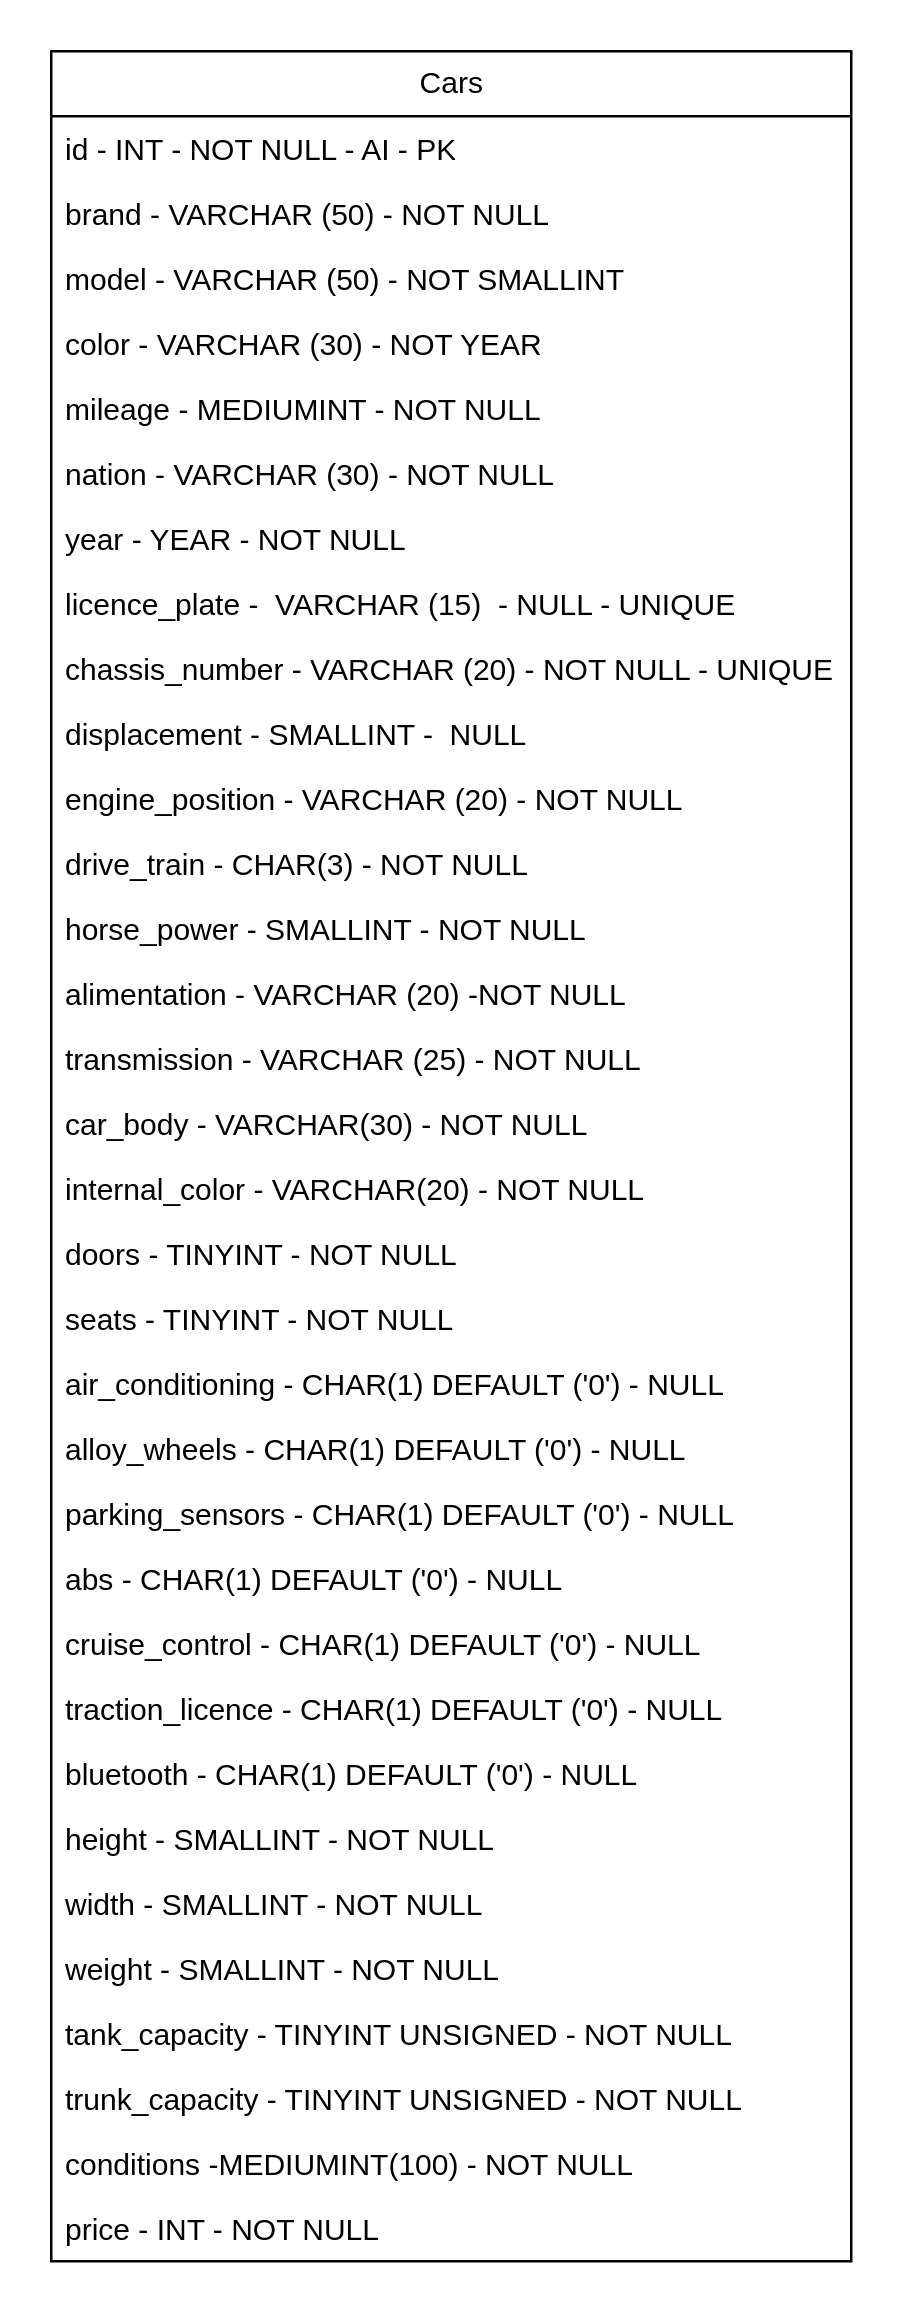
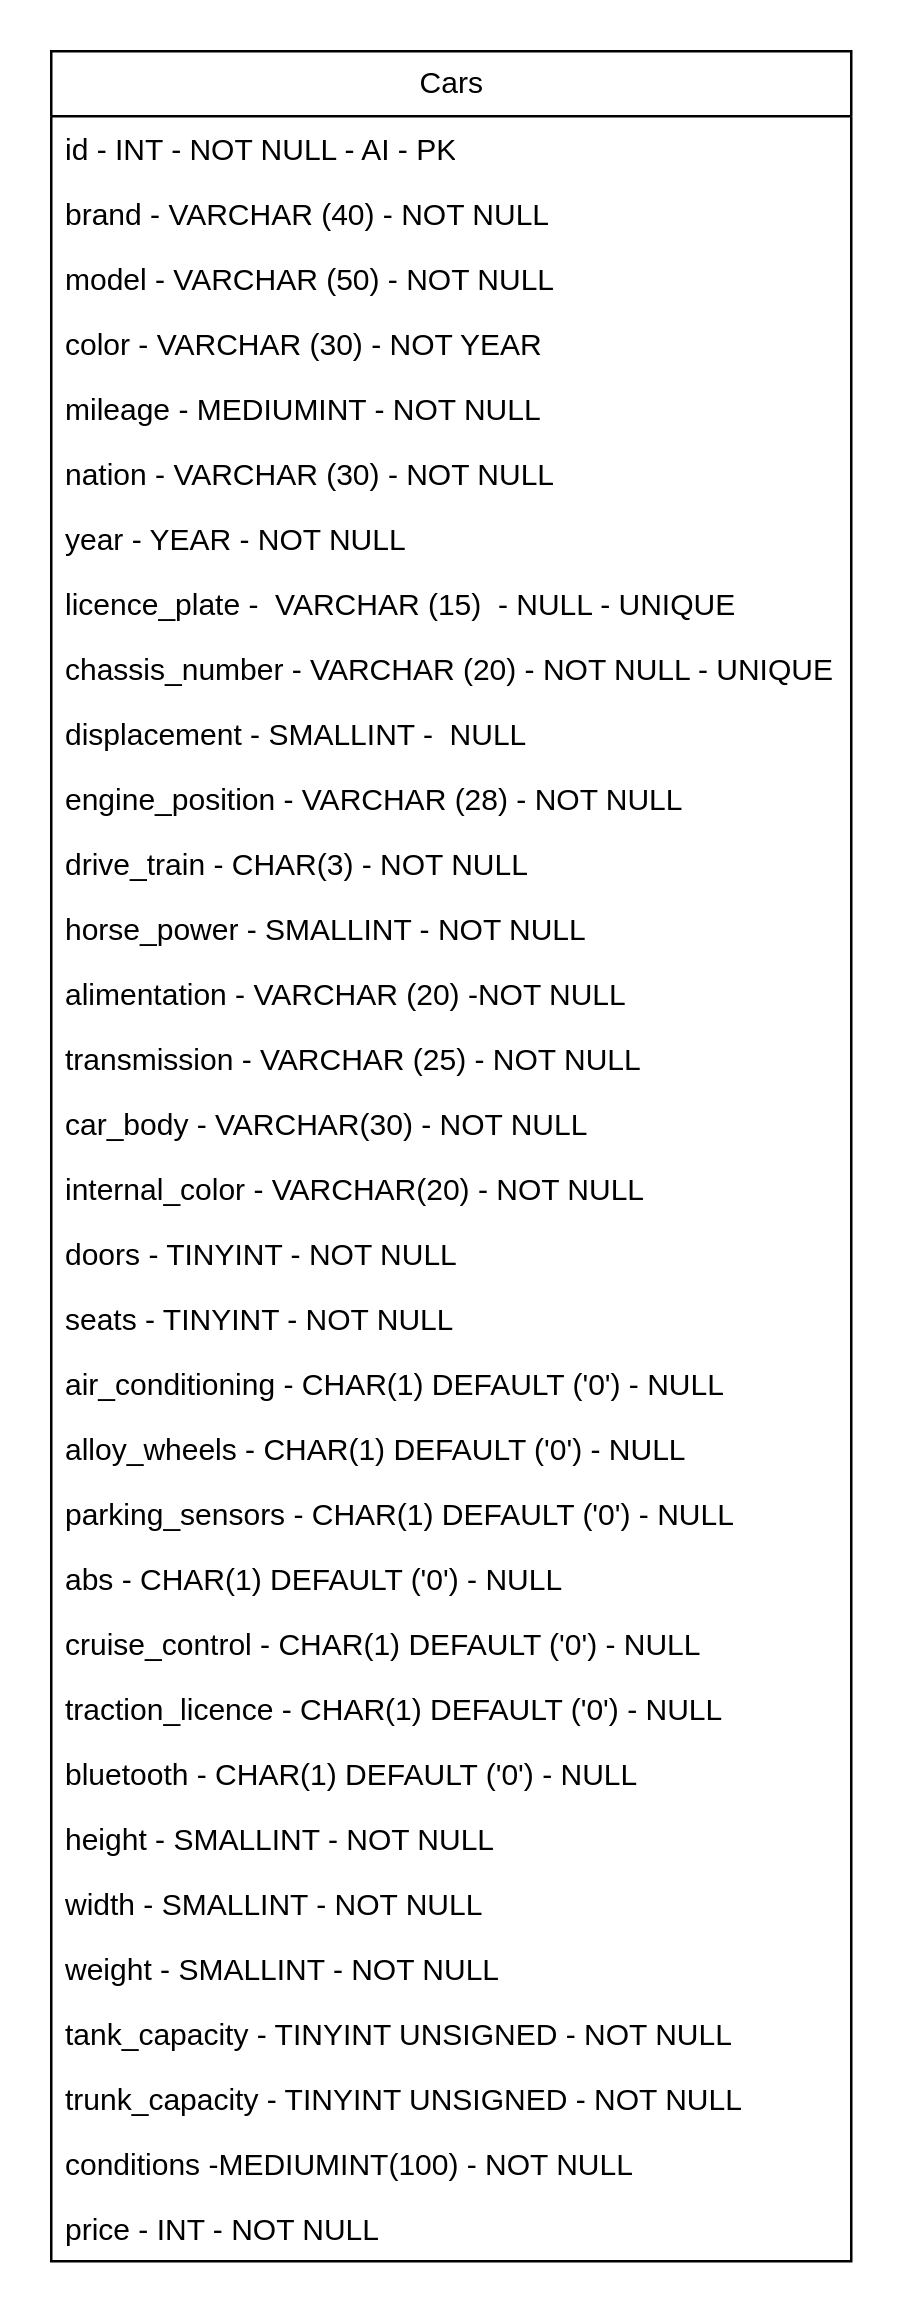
  <mxCell id="0" />
  <mxCell id="1" parent="0" />
  <mxCell id="2" value="Cars" style="swimlane;fontStyle=0;childLayout=stackLayout;horizontal=1;startSize=26;fillColor=none;horizontalStack=0;resizeParent=1;resizeParentMax=0;resizeLast=0;collapsible=1;marginBottom=0;html=1;" vertex="1" parent="1"><mxGeometry x="20" y="20" width="320" height="884" as="geometry" /></mxCell>
  <mxCell id="3" value="id - INT - NOT NULL - AI - PK" style="text;strokeColor=none;fillColor=none;align=left;verticalAlign=top;spacingLeft=4;spacingRight=4;overflow=hidden;rotatable=0;points=[[0,0.5],[1,0.5]];portConstraint=eastwest;whiteSpace=wrap;html=1;" vertex="1" parent="2"><mxGeometry y="26" width="320" height="26" as="geometry" /></mxCell>
- <mxCell id="4" value="brand - VARCHAR (50) - NOT NULL" style="text;strokeColor=none;fillColor=none;align=left;verticalAlign=top;spacingLeft=4;spacingRight=4;overflow=hidden;rotatable=0;points=[[0,0.5],[1,0.5]];portConstraint=eastwest;whiteSpace=wrap;html=1;" vertex="1" parent="2"><mxGeometry y="52" width="320" height="26" as="geometry" /></mxCell>
- <mxCell id="5" value="model - VARCHAR (50) - NOT SMALLINT" style="text;strokeColor=none;fillColor=none;align=left;verticalAlign=top;spacingLeft=4;spacingRight=4;overflow=hidden;rotatable=0;points=[[0,0.5],[1,0.5]];portConstraint=eastwest;whiteSpace=wrap;html=1;" vertex="1" parent="2"><mxGeometry y="78" width="320" height="26" as="geometry" /></mxCell>
+ <mxCell id="4" value="brand - VARCHAR (40) - NOT NULL" style="text;strokeColor=none;fillColor=none;align=left;verticalAlign=top;spacingLeft=4;spacingRight=4;overflow=hidden;rotatable=0;points=[[0,0.5],[1,0.5]];portConstraint=eastwest;whiteSpace=wrap;html=1;" vertex="1" parent="2"><mxGeometry y="52" width="320" height="26" as="geometry" /></mxCell>
+ <mxCell id="5" value="model - VARCHAR (50) - NOT NULL" style="text;strokeColor=none;fillColor=none;align=left;verticalAlign=top;spacingLeft=4;spacingRight=4;overflow=hidden;rotatable=0;points=[[0,0.5],[1,0.5]];portConstraint=eastwest;whiteSpace=wrap;html=1;" vertex="1" parent="2"><mxGeometry y="78" width="320" height="26" as="geometry" /></mxCell>
  <mxCell id="6" value="color - VARCHAR (30) - NOT YEAR" style="text;strokeColor=none;fillColor=none;align=left;verticalAlign=top;spacingLeft=4;spacingRight=4;overflow=hidden;rotatable=0;points=[[0,0.5],[1,0.5]];portConstraint=eastwest;whiteSpace=wrap;html=1;" vertex="1" parent="2"><mxGeometry y="104" width="320" height="26" as="geometry" /></mxCell>
  <mxCell id="7" value="mileage - MEDIUMINT - NOT NULL" style="text;strokeColor=none;fillColor=none;align=left;verticalAlign=top;spacingLeft=4;spacingRight=4;overflow=hidden;rotatable=0;points=[[0,0.5],[1,0.5]];portConstraint=eastwest;whiteSpace=wrap;html=1;" vertex="1" parent="2"><mxGeometry y="130" width="320" height="26" as="geometry" /></mxCell>
  <mxCell id="8" value="nation - VARCHAR (30) - NOT NULL" style="text;strokeColor=none;fillColor=none;align=left;verticalAlign=top;spacingLeft=4;spacingRight=4;overflow=hidden;rotatable=0;points=[[0,0.5],[1,0.5]];portConstraint=eastwest;whiteSpace=wrap;html=1;" vertex="1" parent="2"><mxGeometry y="156" width="320" height="26" as="geometry" /></mxCell>
  <mxCell id="9" value="year - YEAR - NOT NULL" style="text;strokeColor=none;fillColor=none;align=left;verticalAlign=top;spacingLeft=4;spacingRight=4;overflow=hidden;rotatable=0;points=[[0,0.5],[1,0.5]];portConstraint=eastwest;whiteSpace=wrap;html=1;" vertex="1" parent="2"><mxGeometry y="182" width="320" height="26" as="geometry" /></mxCell>
  <mxCell id="10" value="licence_plate -&amp;nbsp; VARCHAR (15)&amp;nbsp; - NULL - UNIQUE" style="text;strokeColor=none;fillColor=none;align=left;verticalAlign=top;spacingLeft=4;spacingRight=4;overflow=hidden;rotatable=0;points=[[0,0.5],[1,0.5]];portConstraint=eastwest;whiteSpace=wrap;html=1;" vertex="1" parent="2"><mxGeometry y="208" width="320" height="26" as="geometry" /></mxCell>
  <mxCell id="11" value="chassis_number - VARCHAR (20) - NOT NULL - UNIQUE" style="text;strokeColor=none;fillColor=none;align=left;verticalAlign=top;spacingLeft=4;spacingRight=4;overflow=hidden;rotatable=0;points=[[0,0.5],[1,0.5]];portConstraint=eastwest;whiteSpace=wrap;html=1;" vertex="1" parent="2"><mxGeometry y="234" width="320" height="26" as="geometry" /></mxCell>
  <mxCell id="12" value="displacement - SMALLINT -&amp;nbsp; NULL" style="text;strokeColor=none;fillColor=none;align=left;verticalAlign=top;spacingLeft=4;spacingRight=4;overflow=hidden;rotatable=0;points=[[0,0.5],[1,0.5]];portConstraint=eastwest;whiteSpace=wrap;html=1;" vertex="1" parent="2"><mxGeometry y="260" width="320" height="26" as="geometry" /></mxCell>
- <mxCell id="13" value="engine_position - VARCHAR (20) - NOT NULL" style="text;strokeColor=none;fillColor=none;align=left;verticalAlign=top;spacingLeft=4;spacingRight=4;overflow=hidden;rotatable=0;points=[[0,0.5],[1,0.5]];portConstraint=eastwest;whiteSpace=wrap;html=1;" vertex="1" parent="2"><mxGeometry y="286" width="320" height="26" as="geometry" /></mxCell>
+ <mxCell id="13" value="engine_position - VARCHAR (28) - NOT NULL" style="text;strokeColor=none;fillColor=none;align=left;verticalAlign=top;spacingLeft=4;spacingRight=4;overflow=hidden;rotatable=0;points=[[0,0.5],[1,0.5]];portConstraint=eastwest;whiteSpace=wrap;html=1;" vertex="1" parent="2"><mxGeometry y="286" width="320" height="26" as="geometry" /></mxCell>
  <mxCell id="14" value="drive_train - CHAR(3) - NOT NULL" style="text;strokeColor=none;fillColor=none;align=left;verticalAlign=top;spacingLeft=4;spacingRight=4;overflow=hidden;rotatable=0;points=[[0,0.5],[1,0.5]];portConstraint=eastwest;whiteSpace=wrap;html=1;" vertex="1" parent="2"><mxGeometry y="312" width="320" height="26" as="geometry" /></mxCell>
  <mxCell id="15" value="horse_power - SMALLINT - NOT NULL" style="text;strokeColor=none;fillColor=none;align=left;verticalAlign=top;spacingLeft=4;spacingRight=4;overflow=hidden;rotatable=0;points=[[0,0.5],[1,0.5]];portConstraint=eastwest;whiteSpace=wrap;html=1;" vertex="1" parent="2"><mxGeometry y="338" width="320" height="26" as="geometry" /></mxCell>
  <mxCell id="16" value="alimentation - VARCHAR (20) -NOT NULL" style="text;strokeColor=none;fillColor=none;align=left;verticalAlign=top;spacingLeft=4;spacingRight=4;overflow=hidden;rotatable=0;points=[[0,0.5],[1,0.5]];portConstraint=eastwest;whiteSpace=wrap;html=1;" vertex="1" parent="2"><mxGeometry y="364" width="320" height="26" as="geometry" /></mxCell>
  <mxCell id="17" value="transmission - VARCHAR (25) - NOT NULL" style="text;strokeColor=none;fillColor=none;align=left;verticalAlign=top;spacingLeft=4;spacingRight=4;overflow=hidden;rotatable=0;points=[[0,0.5],[1,0.5]];portConstraint=eastwest;whiteSpace=wrap;html=1;" vertex="1" parent="2"><mxGeometry y="390" width="320" height="26" as="geometry" /></mxCell>
  <mxCell id="18" value="car_body - VARCHAR(30) - NOT NULL" style="text;strokeColor=none;fillColor=none;align=left;verticalAlign=top;spacingLeft=4;spacingRight=4;overflow=hidden;rotatable=0;points=[[0,0.5],[1,0.5]];portConstraint=eastwest;whiteSpace=wrap;html=1;" vertex="1" parent="2"><mxGeometry y="416" width="320" height="26" as="geometry" /></mxCell>
  <mxCell id="19" value="internal_color - VARCHAR(20) - NOT NULL" style="text;strokeColor=none;fillColor=none;align=left;verticalAlign=top;spacingLeft=4;spacingRight=4;overflow=hidden;rotatable=0;points=[[0,0.5],[1,0.5]];portConstraint=eastwest;whiteSpace=wrap;html=1;" vertex="1" parent="2"><mxGeometry y="442" width="320" height="26" as="geometry" /></mxCell>
  <mxCell id="20" value="doors - TINYINT - NOT NULL" style="text;strokeColor=none;fillColor=none;align=left;verticalAlign=top;spacingLeft=4;spacingRight=4;overflow=hidden;rotatable=0;points=[[0,0.5],[1,0.5]];portConstraint=eastwest;whiteSpace=wrap;html=1;" vertex="1" parent="2"><mxGeometry y="468" width="320" height="26" as="geometry" /></mxCell>
  <mxCell id="21" value="seats - TINYINT - NOT NULL" style="text;strokeColor=none;fillColor=none;align=left;verticalAlign=top;spacingLeft=4;spacingRight=4;overflow=hidden;rotatable=0;points=[[0,0.5],[1,0.5]];portConstraint=eastwest;whiteSpace=wrap;html=1;" vertex="1" parent="2"><mxGeometry y="494" width="320" height="26" as="geometry" /></mxCell>
  <mxCell id="22" value="air_conditioning - CHAR(1) DEFAULT ('0') - NULL" style="text;strokeColor=none;fillColor=none;align=left;verticalAlign=top;spacingLeft=4;spacingRight=4;overflow=hidden;rotatable=0;points=[[0,0.5],[1,0.5]];portConstraint=eastwest;whiteSpace=wrap;html=1;" vertex="1" parent="2"><mxGeometry y="520" width="320" height="26" as="geometry" /></mxCell>
  <mxCell id="23" value="alloy_wheels - CHAR(1) DEFAULT ('0') - NULL" style="text;strokeColor=none;fillColor=none;align=left;verticalAlign=top;spacingLeft=4;spacingRight=4;overflow=hidden;rotatable=0;points=[[0,0.5],[1,0.5]];portConstraint=eastwest;whiteSpace=wrap;html=1;" vertex="1" parent="2"><mxGeometry y="546" width="320" height="26" as="geometry" /></mxCell>
  <mxCell id="24" value="parking_sensors - CHAR(1) DEFAULT ('0') - NULL" style="text;strokeColor=none;fillColor=none;align=left;verticalAlign=top;spacingLeft=4;spacingRight=4;overflow=hidden;rotatable=0;points=[[0,0.5],[1,0.5]];portConstraint=eastwest;whiteSpace=wrap;html=1;" vertex="1" parent="2"><mxGeometry y="572" width="320" height="26" as="geometry" /></mxCell>
  <mxCell id="25" value="abs - CHAR(1) DEFAULT ('0') - NULL" style="text;strokeColor=none;fillColor=none;align=left;verticalAlign=top;spacingLeft=4;spacingRight=4;overflow=hidden;rotatable=0;points=[[0,0.5],[1,0.5]];portConstraint=eastwest;whiteSpace=wrap;html=1;" vertex="1" parent="2"><mxGeometry y="598" width="320" height="26" as="geometry" /></mxCell>
  <mxCell id="26" value="cruise_control - CHAR(1) DEFAULT ('0') - NULL" style="text;strokeColor=none;fillColor=none;align=left;verticalAlign=top;spacingLeft=4;spacingRight=4;overflow=hidden;rotatable=0;points=[[0,0.5],[1,0.5]];portConstraint=eastwest;whiteSpace=wrap;html=1;" vertex="1" parent="2"><mxGeometry y="624" width="320" height="26" as="geometry" /></mxCell>
  <mxCell id="27" value="traction_licence - CHAR(1) DEFAULT ('0') - NULL" style="text;strokeColor=none;fillColor=none;align=left;verticalAlign=top;spacingLeft=4;spacingRight=4;overflow=hidden;rotatable=0;points=[[0,0.5],[1,0.5]];portConstraint=eastwest;whiteSpace=wrap;html=1;" vertex="1" parent="2"><mxGeometry y="650" width="320" height="26" as="geometry" /></mxCell>
  <mxCell id="28" value="bluetooth - CHAR(1) DEFAULT ('0') - NULL" style="text;strokeColor=none;fillColor=none;align=left;verticalAlign=top;spacingLeft=4;spacingRight=4;overflow=hidden;rotatable=0;points=[[0,0.5],[1,0.5]];portConstraint=eastwest;whiteSpace=wrap;html=1;" vertex="1" parent="2"><mxGeometry y="676" width="320" height="26" as="geometry" /></mxCell>
  <mxCell id="29" value="height - SMALLINT - NOT NULL" style="text;strokeColor=none;fillColor=none;align=left;verticalAlign=top;spacingLeft=4;spacingRight=4;overflow=hidden;rotatable=0;points=[[0,0.5],[1,0.5]];portConstraint=eastwest;whiteSpace=wrap;html=1;" vertex="1" parent="2"><mxGeometry y="702" width="320" height="26" as="geometry" /></mxCell>
  <mxCell id="30" value="width - SMALLINT - NOT NULL" style="text;strokeColor=none;fillColor=none;align=left;verticalAlign=top;spacingLeft=4;spacingRight=4;overflow=hidden;rotatable=0;points=[[0,0.5],[1,0.5]];portConstraint=eastwest;whiteSpace=wrap;html=1;" vertex="1" parent="2"><mxGeometry y="728" width="320" height="26" as="geometry" /></mxCell>
  <mxCell id="31" value="weight - SMALLINT - NOT NULL" style="text;strokeColor=none;fillColor=none;align=left;verticalAlign=top;spacingLeft=4;spacingRight=4;overflow=hidden;rotatable=0;points=[[0,0.5],[1,0.5]];portConstraint=eastwest;whiteSpace=wrap;html=1;" vertex="1" parent="2"><mxGeometry y="754" width="320" height="26" as="geometry" /></mxCell>
  <mxCell id="32" value="tank_capacity - TINYINT UNSIGNED - NOT NULL" style="text;strokeColor=none;fillColor=none;align=left;verticalAlign=top;spacingLeft=4;spacingRight=4;overflow=hidden;rotatable=0;points=[[0,0.5],[1,0.5]];portConstraint=eastwest;whiteSpace=wrap;html=1;" vertex="1" parent="2"><mxGeometry y="780" width="320" height="26" as="geometry" /></mxCell>
  <mxCell id="33" value="trunk_capacity - TINYINT UNSIGNED - NOT NULL" style="text;strokeColor=none;fillColor=none;align=left;verticalAlign=top;spacingLeft=4;spacingRight=4;overflow=hidden;rotatable=0;points=[[0,0.5],[1,0.5]];portConstraint=eastwest;whiteSpace=wrap;html=1;" vertex="1" parent="2"><mxGeometry y="806" width="320" height="26" as="geometry" /></mxCell>
  <mxCell id="34" value="conditions -MEDIUMINT(100) - NOT NULL" style="text;strokeColor=none;fillColor=none;align=left;verticalAlign=top;spacingLeft=4;spacingRight=4;overflow=hidden;rotatable=0;points=[[0,0.5],[1,0.5]];portConstraint=eastwest;whiteSpace=wrap;html=1;" vertex="1" parent="2"><mxGeometry y="832" width="320" height="26" as="geometry" /></mxCell>
  <mxCell id="35" value="price - INT - NOT NULL" style="text;strokeColor=none;fillColor=none;align=left;verticalAlign=top;spacingLeft=4;spacingRight=4;overflow=hidden;rotatable=0;points=[[0,0.5],[1,0.5]];portConstraint=eastwest;whiteSpace=wrap;html=1;" vertex="1" parent="2"><mxGeometry y="858" width="320" height="26" as="geometry" /></mxCell>
